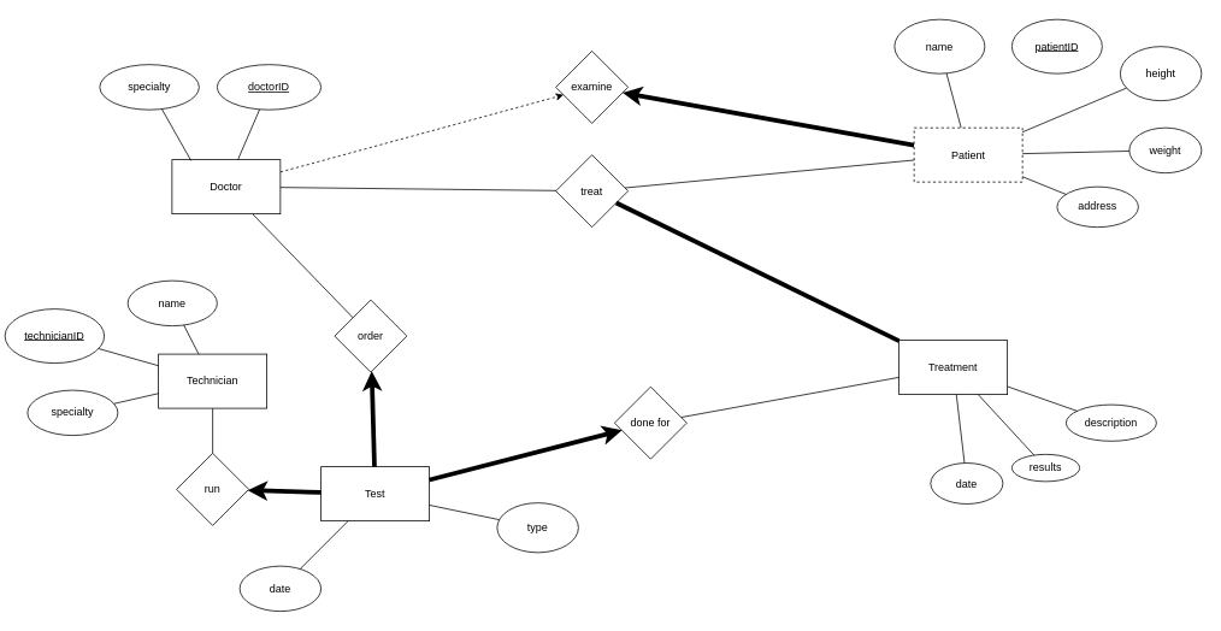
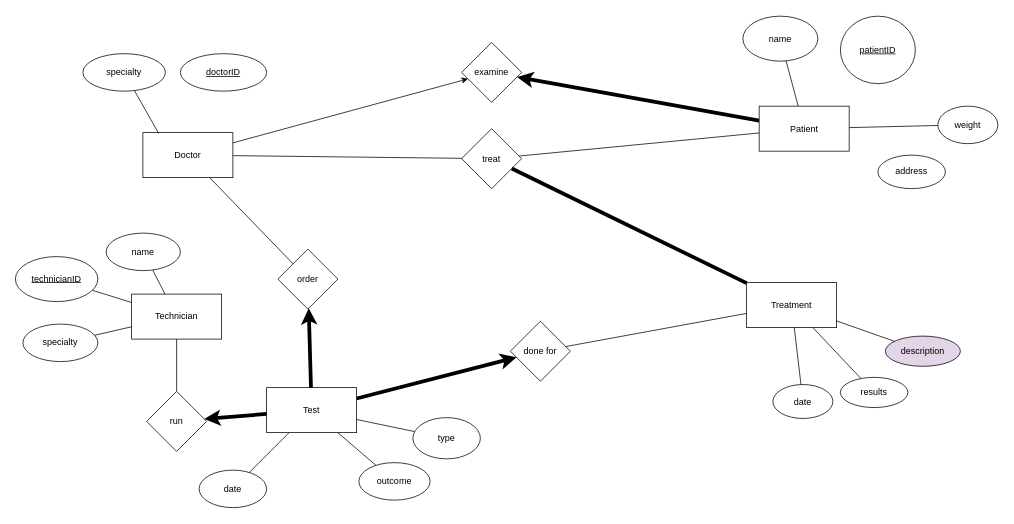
  <mxCell id="0" />
  <mxCell id="1" parent="0" />
  <mxCell id="2" value="examine" style="rhombus;whiteSpace=wrap;html=1;" vertex="1" parent="1"><mxGeometry x="615" y="55.71" width="80" height="80" as="geometry" /></mxCell>
- <mxCell id="3" value="" style="endArrow=classic;html=1;rounded=0;strokeWidth=1;dashed=1;" edge="1" parent="1" source="9" target="2"><mxGeometry width="50" height="50" relative="1" as="geometry"><mxPoint x="750" y="266" as="sourcePoint" /><mxPoint x="760" y="266" as="targetPoint" /></mxGeometry></mxCell>
- <mxCell id="4" value="run" style="rhombus;whiteSpace=wrap;html=1;" vertex="1" parent="1"><mxGeometry x="195" y="501" width="80" height="80" as="geometry" /></mxCell>
+ <mxCell id="3" value="" style="endArrow=classic;html=1;rounded=0;strokeWidth=1;" edge="1" parent="1" source="9" target="2"><mxGeometry width="50" height="50" relative="1" as="geometry"><mxPoint x="750" y="266" as="sourcePoint" /><mxPoint x="760" y="266" as="targetPoint" /></mxGeometry></mxCell>
+ <mxCell id="4" value="run" style="rhombus;whiteSpace=wrap;html=1;" vertex="1" parent="1"><mxGeometry x="195" y="521" width="80" height="80" as="geometry" /></mxCell>
  <mxCell id="5" value="" style="endArrow=none;html=1;rounded=0;" edge="1" parent="1" source="39" target="4"><mxGeometry width="50" height="50" relative="1" as="geometry"><mxPoint x="390" y="431" as="sourcePoint" /><mxPoint x="880" y="431" as="targetPoint" /></mxGeometry></mxCell>
  <mxCell id="6" value="order" style="rhombus;whiteSpace=wrap;html=1;" vertex="1" parent="1"><mxGeometry x="370" y="331.29" width="80" height="80" as="geometry" /></mxCell>
  <mxCell id="7" value="" style="endArrow=none;html=1;rounded=0;" edge="1" parent="1" source="9" target="6"><mxGeometry width="50" height="50" relative="1" as="geometry"><mxPoint x="591" y="256" as="sourcePoint" /><mxPoint x="806" y="395" as="targetPoint" /></mxGeometry></mxCell>
  <mxCell id="8" value="" style="endArrow=classic;html=1;rounded=0;strokeWidth=5;" edge="1" parent="1" source="14" target="2"><mxGeometry width="50" height="50" relative="1" as="geometry"><mxPoint x="890" y="130.71" as="sourcePoint" /><mxPoint x="798.757" y="179.467" as="targetPoint" /></mxGeometry></mxCell>
  <mxCell id="9" value="Doctor" style="rounded=0;whiteSpace=wrap;html=1;" vertex="1" parent="1"><mxGeometry x="190" y="176" width="120" height="60" as="geometry" /></mxCell>
  <mxCell id="10" value="specialty" style="ellipse;whiteSpace=wrap;html=1;" vertex="1" parent="1"><mxGeometry x="110" y="70.71" width="110" height="50" as="geometry" /></mxCell>
  <mxCell id="11" value="&lt;u&gt;doctorID&lt;/u&gt;" style="ellipse;whiteSpace=wrap;html=1;" vertex="1" parent="1"><mxGeometry x="240" y="70.71" width="115" height="50" as="geometry" /></mxCell>
- <mxCell id="12" value="" style="endArrow=none;html=1;rounded=0;" edge="1" parent="1" source="9" target="11"><mxGeometry width="50" height="50" relative="1" as="geometry"><mxPoint x="190" y="166" as="sourcePoint" /><mxPoint x="160" y="66" as="targetPoint" /></mxGeometry></mxCell>
  <mxCell id="13" value="" style="endArrow=none;html=1;rounded=0;exitX=0.175;exitY=0.017;exitDx=0;exitDy=0;exitPerimeter=0;" edge="1" parent="1" source="9" target="10"><mxGeometry width="50" height="50" relative="1" as="geometry"><mxPoint x="290" y="6" as="sourcePoint" /><mxPoint x="340" y="-44" as="targetPoint" /></mxGeometry></mxCell>
- <mxCell id="14" value="Patient" style="rounded=0;whiteSpace=wrap;html=1;dashed=1;" vertex="1" parent="1"><mxGeometry x="1011.71" y="140.71" width="120" height="60" as="geometry" /></mxCell>
+ <mxCell id="14" value="Patient" style="rounded=0;whiteSpace=wrap;html=1;" vertex="1" parent="1"><mxGeometry x="1011.71" y="140.71" width="120" height="60" as="geometry" /></mxCell>
  <mxCell id="15" value="name" style="ellipse;whiteSpace=wrap;html=1;" vertex="1" parent="1"><mxGeometry x="990" y="20.71" width="100" height="60" as="geometry" /></mxCell>
- <mxCell id="16" value="&lt;u&gt;patientID&lt;/u&gt;" style="ellipse;whiteSpace=wrap;html=1;" vertex="1" parent="1"><mxGeometry x="1120" y="20.71" width="100" height="60" as="geometry" /></mxCell>
- <mxCell id="17" value="height" style="ellipse;whiteSpace=wrap;html=1;" vertex="1" parent="1"><mxGeometry x="1240" y="50.71" width="90" height="60" as="geometry" /></mxCell>
+ <mxCell id="16" value="&lt;u&gt;patientID&lt;/u&gt;" style="ellipse;whiteSpace=wrap;html=1;" vertex="1" parent="1"><mxGeometry x="1120" y="20.71" width="100" height="90" as="geometry" /></mxCell>
  <mxCell id="18" value="weight" style="ellipse;whiteSpace=wrap;html=1;" vertex="1" parent="1"><mxGeometry x="1250" y="140.71" width="80" height="50" as="geometry" /></mxCell>
  <mxCell id="19" value="address" style="ellipse;whiteSpace=wrap;html=1;" vertex="1" parent="1"><mxGeometry x="1170" y="206" width="90" height="44.71" as="geometry" /></mxCell>
  <mxCell id="20" value="" style="endArrow=none;html=1;rounded=0;" edge="1" parent="1" source="15" target="14"><mxGeometry width="50" height="50" relative="1" as="geometry"><mxPoint x="860" y="280.71" as="sourcePoint" /><mxPoint y="280.71" as="targetPoint" x="950" /></mxGeometry></mxCell>
- <mxCell id="21" value="" style="endArrow=none;html=1;rounded=0;" edge="1" parent="1" source="17" target="14"><mxGeometry width="50" height="50" relative="1" as="geometry"><mxPoint x="1080" y="380.71" as="sourcePoint" /><mxPoint x="1179" y="370.71" as="targetPoint" /></mxGeometry></mxCell>
  <mxCell id="22" value="" style="endArrow=none;html=1;rounded=0;" edge="1" parent="1" source="18" target="14"><mxGeometry width="50" height="50" relative="1" as="geometry"><mxPoint x="1010" y="460.71" as="sourcePoint" /><mxPoint x="1109" y="450.71" as="targetPoint" /></mxGeometry></mxCell>
- <mxCell id="23" value="" style="endArrow=none;html=1;rounded=0;" edge="1" parent="1" source="19" target="14"><mxGeometry width="50" height="50" relative="1" as="geometry"><mxPoint x="1070" y="476" as="sourcePoint" /><mxPoint x="1030" y="340.706" as="targetPoint" /></mxGeometry></mxCell>
- <mxCell id="24" value="results" style="ellipse;whiteSpace=wrap;html=1;" vertex="1" parent="1"><mxGeometry x="1120" y="502.3" width="75" height="30" as="geometry" /></mxCell>
+ <mxCell id="24" value="results" style="ellipse;whiteSpace=wrap;html=1;" vertex="1" parent="1"><mxGeometry x="1120" y="502.3" width="90" height="40.29" as="geometry" /></mxCell>
  <mxCell id="25" value="Treatment" style="rounded=0;whiteSpace=wrap;html=1;" vertex="1" parent="1"><mxGeometry x="995" y="376" width="120" height="60" as="geometry" /></mxCell>
  <mxCell id="26" value="date" style="ellipse;whiteSpace=wrap;html=1;" vertex="1" parent="1"><mxGeometry x="1030" y="511.87" width="80" height="45.29" as="geometry" /></mxCell>
- <mxCell id="27" value="description" style="ellipse;whiteSpace=wrap;html=1;" vertex="1" parent="1"><mxGeometry x="1180" y="447.3" width="100" height="40.29" as="geometry" /></mxCell>
+ <mxCell id="27" value="description" style="ellipse;whiteSpace=wrap;html=1;fillColor=#e1d5e7;" vertex="1" parent="1"><mxGeometry x="1180" y="447.3" width="100" height="40.29" as="geometry" /></mxCell>
  <mxCell id="28" value="" style="endArrow=none;html=1;rounded=0;" edge="1" parent="1" source="25" target="24"><mxGeometry width="50" height="50" relative="1" as="geometry"><mxPoint x="941" y="1087.99" as="sourcePoint" /><mxPoint x="991" y="1037.99" as="targetPoint" /></mxGeometry></mxCell>
  <mxCell id="29" value="" style="endArrow=none;html=1;rounded=0;" edge="1" parent="1" source="26" target="25"><mxGeometry width="50" height="50" relative="1" as="geometry"><mxPoint x="871" y="1087.99" as="sourcePoint" /><mxPoint x="921" y="1037.99" as="targetPoint" /></mxGeometry></mxCell>
  <mxCell id="30" value="" style="endArrow=none;html=1;rounded=0;" edge="1" parent="1" source="25" target="27"><mxGeometry width="50" height="50" relative="1" as="geometry"><mxPoint x="1031" y="1077.99" as="sourcePoint" /><mxPoint x="1081" y="1027.99" as="targetPoint" /></mxGeometry></mxCell>
  <mxCell id="31" value="Test" style="rounded=0;whiteSpace=wrap;html=1;" vertex="1" parent="1"><mxGeometry x="355" y="516" width="120" height="60" as="geometry" /></mxCell>
  <mxCell id="32" value="date" style="ellipse;whiteSpace=wrap;html=1;" vertex="1" parent="1"><mxGeometry x="265" y="626" width="90" height="50" as="geometry" /></mxCell>
+ <mxCell id="33" value="outcome" style="ellipse;whiteSpace=wrap;html=1;" vertex="1" parent="1"><mxGeometry x="478" y="616" width="95" height="50" as="geometry" /></mxCell>
  <mxCell id="34" value="type" style="ellipse;whiteSpace=wrap;html=1;" vertex="1" parent="1"><mxGeometry x="550" y="556" width="90" height="55" as="geometry" /></mxCell>
  <mxCell id="35" value="" style="endArrow=none;html=1;rounded=0;" edge="1" parent="1" source="32" target="31"><mxGeometry width="50" height="50" relative="1" as="geometry"><mxPoint x="-279" y="1251" as="sourcePoint" /><mxPoint x="-229" y="1201" as="targetPoint" /></mxGeometry></mxCell>
+ <mxCell id="36" value="" style="endArrow=none;html=1;rounded=0;" edge="1" parent="1" source="31" target="33"><mxGeometry width="50" height="50" relative="1" as="geometry"><mxPoint x="-119" y="1241" as="sourcePoint" /><mxPoint x="-69" y="1191" as="targetPoint" /></mxGeometry></mxCell>
  <mxCell id="37" value="" style="endArrow=none;html=1;rounded=0;" edge="1" parent="1" source="34" target="31"><mxGeometry width="50" height="50" relative="1" as="geometry"><mxPoint x="-300" y="1321" as="sourcePoint" /><mxPoint x="-229" y="1341" as="targetPoint" /></mxGeometry></mxCell>
  <mxCell id="38" value="specialty" style="ellipse;whiteSpace=wrap;html=1;" vertex="1" parent="1"><mxGeometry x="30" y="431.29" width="100" height="50" as="geometry" /></mxCell>
  <mxCell id="39" value="Technician" style="rounded=0;whiteSpace=wrap;html=1;" vertex="1" parent="1"><mxGeometry x="175" y="391.29" width="120" height="60" as="geometry" /></mxCell>
- <mxCell id="40" value="&lt;u&gt;technicianID&lt;/u&gt;" style="ellipse;whiteSpace=wrap;html=1;" vertex="1" parent="1"><mxGeometry x="5" y="341.29" width="110" height="60" as="geometry" /></mxCell>
+ <mxCell id="40" value="&lt;u&gt;technicianID&lt;/u&gt;" style="ellipse;whiteSpace=wrap;html=1;" vertex="1" parent="1"><mxGeometry x="20" y="341.29" width="110" height="60" as="geometry" /></mxCell>
  <mxCell id="41" value="" style="endArrow=none;html=1;rounded=0;" edge="1" parent="1" source="38" target="39"><mxGeometry width="50" height="50" relative="1" as="geometry"><mxPoint x="-805" y="846.29" as="sourcePoint" /><mxPoint x="-660" y="852.654" as="targetPoint" /></mxGeometry></mxCell>
  <mxCell id="42" value="" style="endArrow=none;html=1;rounded=0;" edge="1" parent="1" source="39" target="40"><mxGeometry width="50" height="50" relative="1" as="geometry"><mxPoint x="-631" y="806.29" as="sourcePoint" /><mxPoint x="-564" y="726.29" as="targetPoint" /></mxGeometry></mxCell>
  <mxCell id="43" value="" style="endArrow=classic;html=1;rounded=0;strokeWidth=5;" edge="1" parent="1" source="31" target="4"><mxGeometry width="50" height="50" relative="1" as="geometry"><mxPoint x="630" y="456" as="sourcePoint" /><mxPoint x="680" y="406" as="targetPoint" /></mxGeometry></mxCell>
  <mxCell id="44" value="treat" style="rhombus;whiteSpace=wrap;html=1;" vertex="1" parent="1"><mxGeometry x="615" y="170.71" width="80" height="80" as="geometry" /></mxCell>
  <mxCell id="45" value="" style="endArrow=none;html=1;rounded=0;" edge="1" parent="1" source="9" target="44"><mxGeometry width="50" height="50" relative="1" as="geometry"><mxPoint x="630" y="336" as="sourcePoint" /><mxPoint x="680" y="286" as="targetPoint" /></mxGeometry></mxCell>
  <mxCell id="46" value="" style="endArrow=none;html=1;rounded=0;" edge="1" parent="1" source="44" target="14"><mxGeometry width="50" height="50" relative="1" as="geometry"><mxPoint x="630" y="336" as="sourcePoint" /><mxPoint x="680" y="286" as="targetPoint" /></mxGeometry></mxCell>
  <mxCell id="47" value="" style="endArrow=none;html=1;rounded=0;strokeWidth=5;" edge="1" parent="1" source="25" target="44"><mxGeometry width="50" height="50" relative="1" as="geometry"><mxPoint x="630" y="336" as="sourcePoint" /><mxPoint x="680" y="286" as="targetPoint" /></mxGeometry></mxCell>
  <mxCell id="48" value="name" style="ellipse;whiteSpace=wrap;html=1;" vertex="1" parent="1"><mxGeometry x="141" y="309.99" width="99" height="50" as="geometry" /></mxCell>
  <mxCell id="49" value="" style="endArrow=none;html=1;rounded=0;" edge="1" parent="1" source="48" target="39"><mxGeometry width="50" height="50" relative="1" as="geometry"><mxPoint x="110" y="568.64" as="sourcePoint" /><mxPoint x="263.14" y="443.93" as="targetPoint" /></mxGeometry></mxCell>
  <mxCell id="50" value="done for" style="rhombus;whiteSpace=wrap;html=1;" vertex="1" parent="1"><mxGeometry x="680" y="427.44" width="80" height="80" as="geometry" /></mxCell>
  <mxCell id="51" value="" style="endArrow=classic;html=1;rounded=0;strokeWidth=5;" edge="1" parent="1" source="31" target="50"><mxGeometry width="50" height="50" relative="1" as="geometry"><mxPoint x="610" y="416" as="sourcePoint" /><mxPoint x="660" y="366" as="targetPoint" /></mxGeometry></mxCell>
  <mxCell id="52" value="" style="endArrow=none;html=1;rounded=0;" edge="1" parent="1" source="50" target="25"><mxGeometry width="50" height="50" relative="1" as="geometry"><mxPoint x="610" y="416" as="sourcePoint" /><mxPoint x="660" y="366" as="targetPoint" /></mxGeometry></mxCell>
  <mxCell id="53" value="" style="endArrow=classic;html=1;rounded=0;strokeWidth=5;" edge="1" parent="1" source="31" target="6"><mxGeometry width="50" height="50" relative="1" as="geometry"><mxPoint x="400" y="487.59" as="sourcePoint" /><mxPoint x="613" y="432.59" as="targetPoint" /></mxGeometry></mxCell>
